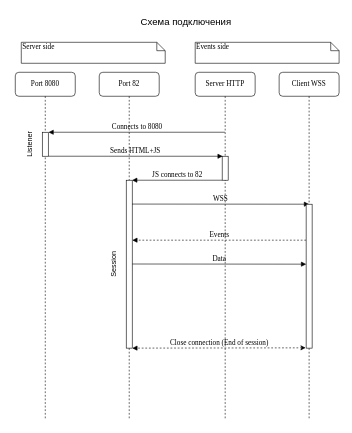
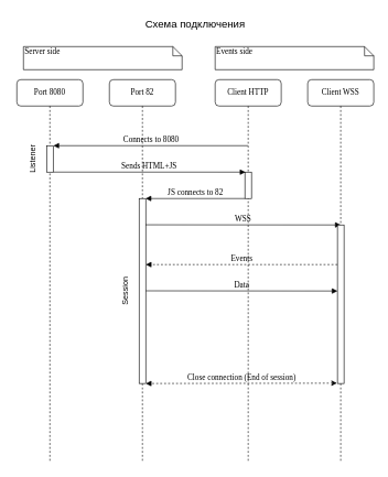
  <mxCell id="0" />
  <mxCell id="1" parent="0" />
  <mxCell id="2" value="Port 82" style="shape=umlLifeline;perimeter=lifelinePerimeter;whiteSpace=wrap;html=1;container=1;collapsible=0;recursiveResize=0;outlineConnect=0;rounded=1;shadow=0;comic=0;labelBackgroundColor=none;strokeWidth=1;fontFamily=Verdana;fontSize=12;align=center;" parent="1" vertex="1"><mxGeometry x="165" y="120" width="100" height="580" as="geometry" /></mxCell>
  <mxCell id="3" value="" style="html=1;points=[];perimeter=orthogonalPerimeter;rounded=0;shadow=0;comic=0;labelBackgroundColor=none;strokeWidth=1;fontFamily=Verdana;fontSize=12;align=center;" vertex="1" parent="2"><mxGeometry x="45" y="180" width="10" height="280" as="geometry" /></mxCell>
  <mxCell id="4" value="Session" style="text;html=1;align=center;verticalAlign=middle;whiteSpace=wrap;rounded=0;rotation=270;" vertex="1" parent="2"><mxGeometry x="-5" y="305" width="60" height="30" as="geometry" /></mxCell>
- <mxCell id="5" value="Server HTTP" style="shape=umlLifeline;perimeter=lifelinePerimeter;whiteSpace=wrap;html=1;container=1;collapsible=0;recursiveResize=0;outlineConnect=0;rounded=1;shadow=0;comic=0;labelBackgroundColor=none;strokeWidth=1;fontFamily=Verdana;fontSize=12;align=center;" parent="1" vertex="1"><mxGeometry x="325" y="120" width="100" height="580" as="geometry" /></mxCell>
+ <mxCell id="5" value="Client HTTP" style="shape=umlLifeline;perimeter=lifelinePerimeter;whiteSpace=wrap;html=1;container=1;collapsible=0;recursiveResize=0;outlineConnect=0;rounded=1;shadow=0;comic=0;labelBackgroundColor=none;strokeWidth=1;fontFamily=Verdana;fontSize=12;align=center;" parent="1" vertex="1"><mxGeometry x="325" y="120" width="100" height="580" as="geometry" /></mxCell>
  <mxCell id="6" value="" style="html=1;points=[];perimeter=orthogonalPerimeter;rounded=0;shadow=0;comic=0;labelBackgroundColor=none;strokeWidth=1;fontFamily=Verdana;fontSize=12;align=center;" parent="5" vertex="1"><mxGeometry x="45" y="140" width="10" height="40" as="geometry" /></mxCell>
  <mxCell id="7" value="WSS" style="html=1;verticalAlign=bottom;endArrow=block;labelBackgroundColor=none;fontFamily=Verdana;fontSize=12;edgeStyle=elbowEdgeStyle;elbow=vertical;exitX=0.969;exitY=0.142;exitDx=0;exitDy=0;exitPerimeter=0;" edge="1" parent="5" source="3"><mxGeometry relative="1" as="geometry"><mxPoint x="-100" y="220" as="sourcePoint" /><mxPoint x="190" y="220" as="targetPoint" /><Array as="points" /></mxGeometry></mxCell>
  <mxCell id="8" value="Client WSS" style="shape=umlLifeline;perimeter=lifelinePerimeter;whiteSpace=wrap;html=1;container=1;collapsible=0;recursiveResize=0;outlineConnect=0;rounded=1;shadow=0;comic=0;labelBackgroundColor=none;strokeWidth=1;fontFamily=Verdana;fontSize=12;align=center;" parent="1" vertex="1"><mxGeometry x="465" y="120" width="100" height="580" as="geometry" /></mxCell>
  <mxCell id="9" value="Events" style="html=1;verticalAlign=bottom;endArrow=block;labelBackgroundColor=none;fontFamily=Verdana;fontSize=12;edgeStyle=elbowEdgeStyle;elbow=vertical;entryX=1.005;entryY=0.355;entryDx=0;entryDy=0;entryPerimeter=0;dashed=1;" edge="1" parent="8" target="3"><mxGeometry relative="1" as="geometry"><mxPoint x="45" y="280" as="sourcePoint" /><mxPoint x="-240" y="280" as="targetPoint" /></mxGeometry></mxCell>
  <mxCell id="10" value="Port 8080" style="shape=umlLifeline;perimeter=lifelinePerimeter;whiteSpace=wrap;html=1;container=1;collapsible=0;recursiveResize=0;outlineConnect=0;rounded=1;shadow=0;comic=0;labelBackgroundColor=none;strokeWidth=1;fontFamily=Verdana;fontSize=12;align=center;" parent="1" vertex="1"><mxGeometry x="25" y="120" width="100" height="580" as="geometry" /></mxCell>
  <mxCell id="11" value="" style="html=1;points=[];perimeter=orthogonalPerimeter;rounded=0;shadow=0;comic=0;labelBackgroundColor=none;strokeWidth=1;fontFamily=Verdana;fontSize=12;align=center;" parent="10" vertex="1"><mxGeometry x="45" y="100" width="10" height="40" as="geometry" /></mxCell>
  <mxCell id="12" value="Listener" style="text;html=1;align=center;verticalAlign=middle;whiteSpace=wrap;rounded=0;rotation=270;" vertex="1" parent="10"><mxGeometry x="-5" y="105" width="60" height="30" as="geometry" /></mxCell>
  <mxCell id="13" value="" style="html=1;points=[];perimeter=orthogonalPerimeter;rounded=0;shadow=0;comic=0;labelBackgroundColor=none;strokeWidth=1;fontFamily=Verdana;fontSize=12;align=center;" parent="1" vertex="1"><mxGeometry x="510" y="340" width="10" height="240" as="geometry" /></mxCell>
  <mxCell id="14" value="Sends HTML+JS" style="html=1;verticalAlign=bottom;endArrow=block;labelBackgroundColor=none;fontFamily=Verdana;fontSize=12;entryX=0.093;entryY=0.001;entryDx=0;entryDy=0;entryPerimeter=0;" parent="1" source="11" target="6" edge="1"><mxGeometry relative="1" as="geometry"><mxPoint x="435" y="460" as="sourcePoint" /><mxPoint x="365" y="260" as="targetPoint" /></mxGeometry></mxCell>
  <mxCell id="15" value="Connects to 8080" style="html=1;verticalAlign=bottom;endArrow=block;entryX=1.033;entryY=0.002;labelBackgroundColor=none;fontFamily=Verdana;fontSize=12;edgeStyle=elbowEdgeStyle;elbow=vertical;entryDx=0;entryDy=0;entryPerimeter=0;" parent="1" source="5" target="11" edge="1"><mxGeometry relative="1" as="geometry"><mxPoint x="295" y="780" as="sourcePoint" /><mxPoint x="425" y="780" as="targetPoint" /></mxGeometry></mxCell>
  <mxCell id="16" value="Server side" style="shape=note;whiteSpace=wrap;html=1;size=14;verticalAlign=top;align=left;spacingTop=-6;rounded=0;shadow=0;comic=0;labelBackgroundColor=none;strokeWidth=1;fontFamily=Verdana;fontSize=12" parent="1" vertex="1"><mxGeometry x="35" y="70" width="240" height="35" as="geometry" /></mxCell>
  <mxCell id="17" value="Events side" style="shape=note;whiteSpace=wrap;html=1;size=14;verticalAlign=top;align=left;spacingTop=-6;rounded=0;shadow=0;comic=0;labelBackgroundColor=none;strokeWidth=1;fontFamily=Verdana;fontSize=12" parent="1" vertex="1"><mxGeometry x="325" y="70" width="240" height="35" as="geometry" /></mxCell>
  <mxCell id="18" value="JS connects to 82" style="html=1;verticalAlign=bottom;endArrow=block;labelBackgroundColor=none;fontFamily=Verdana;fontSize=12;edgeStyle=elbowEdgeStyle;elbow=vertical;entryX=0.977;entryY=0.002;entryDx=0;entryDy=0;entryPerimeter=0;" edge="1" parent="1" target="3"><mxGeometry relative="1" as="geometry"><mxPoint x="370" y="300" as="sourcePoint" /><mxPoint x="225" y="300" as="targetPoint" /></mxGeometry></mxCell>
  <mxCell id="19" value="Data" style="html=1;verticalAlign=bottom;endArrow=block;labelBackgroundColor=none;fontFamily=Verdana;fontSize=12;edgeStyle=elbowEdgeStyle;elbow=vertical;exitX=1.011;exitY=0.499;exitDx=0;exitDy=0;exitPerimeter=0;entryX=0.013;entryY=0.416;entryDx=0;entryDy=0;entryPerimeter=0;" edge="1" parent="1" source="3" target="13"><mxGeometry relative="1" as="geometry"><mxPoint x="225" y="440.07" as="sourcePoint" /><mxPoint x="520" y="440.07" as="targetPoint" /><Array as="points" /></mxGeometry></mxCell>
  <mxCell id="20" value="Close connection (End of session)" style="html=1;verticalAlign=bottom;endArrow=block;labelBackgroundColor=none;fontFamily=Verdana;fontSize=12;edgeStyle=elbowEdgeStyle;elbow=vertical;entryX=1.004;entryY=1.001;entryDx=0;entryDy=0;entryPerimeter=0;dashed=1;exitX=-0.078;exitY=0.998;exitDx=0;exitDy=0;exitPerimeter=0;startArrow=classic;startFill=1;" edge="1" parent="1" source="13" target="3"><mxGeometry relative="1" as="geometry"><mxPoint x="515" y="581" as="sourcePoint" /><mxPoint x="225" y="580" as="targetPoint" /></mxGeometry></mxCell>
- <mxCell id="21" value="Схема подключения" style="text;html=1;align=center;verticalAlign=middle;whiteSpace=wrap;rounded=0;fontSize=16;" vertex="1" parent="1"><mxGeometry x="40" y="20" width="540" height="30" as="geometry" /></mxCell>
+ <mxCell id="21" value="Схема подключения" style="text;html=1;align=center;verticalAlign=middle;whiteSpace=wrap;rounded=0;fontSize=16;" vertex="1" parent="1"><mxGeometry x="25" y="20" width="540" height="30" as="geometry" /></mxCell>
